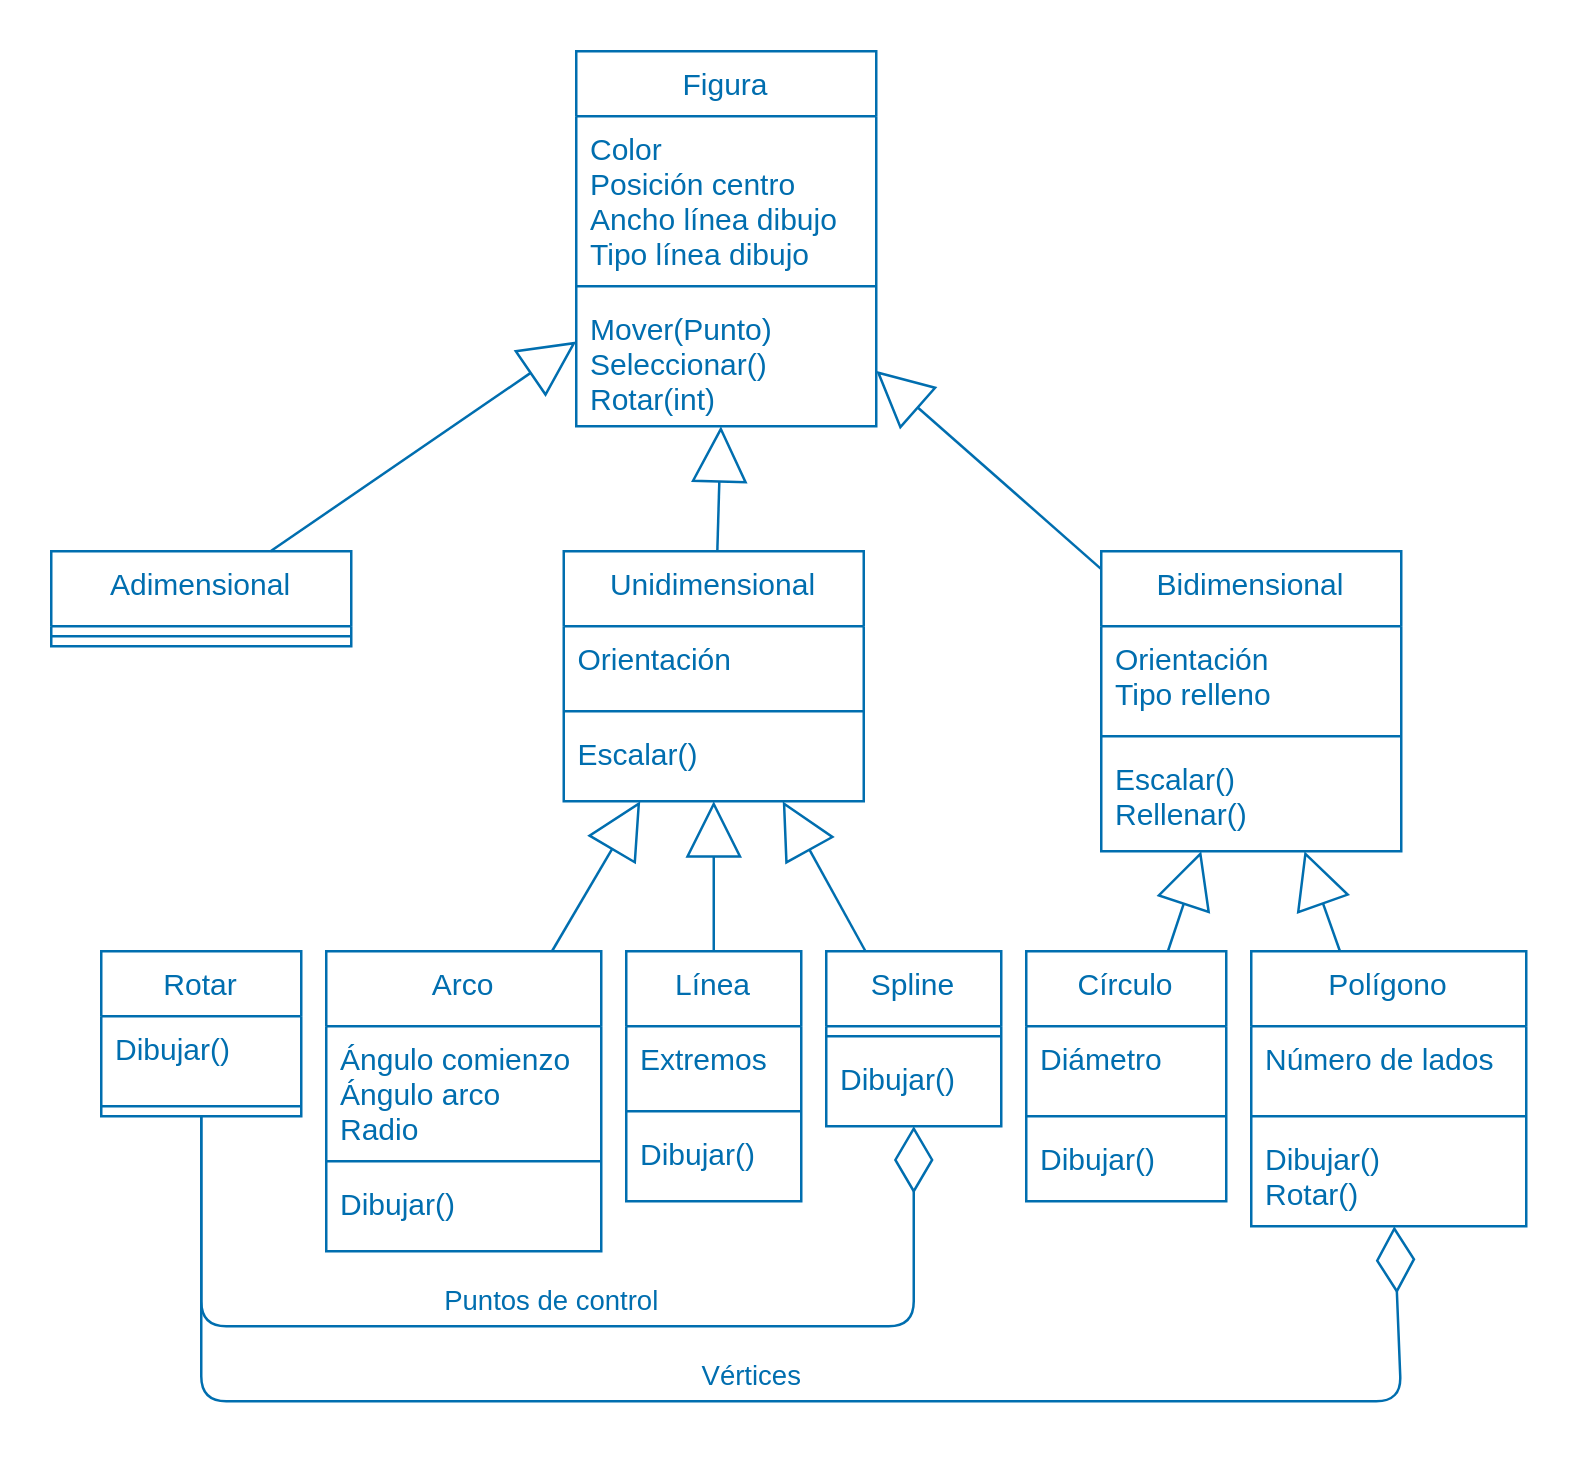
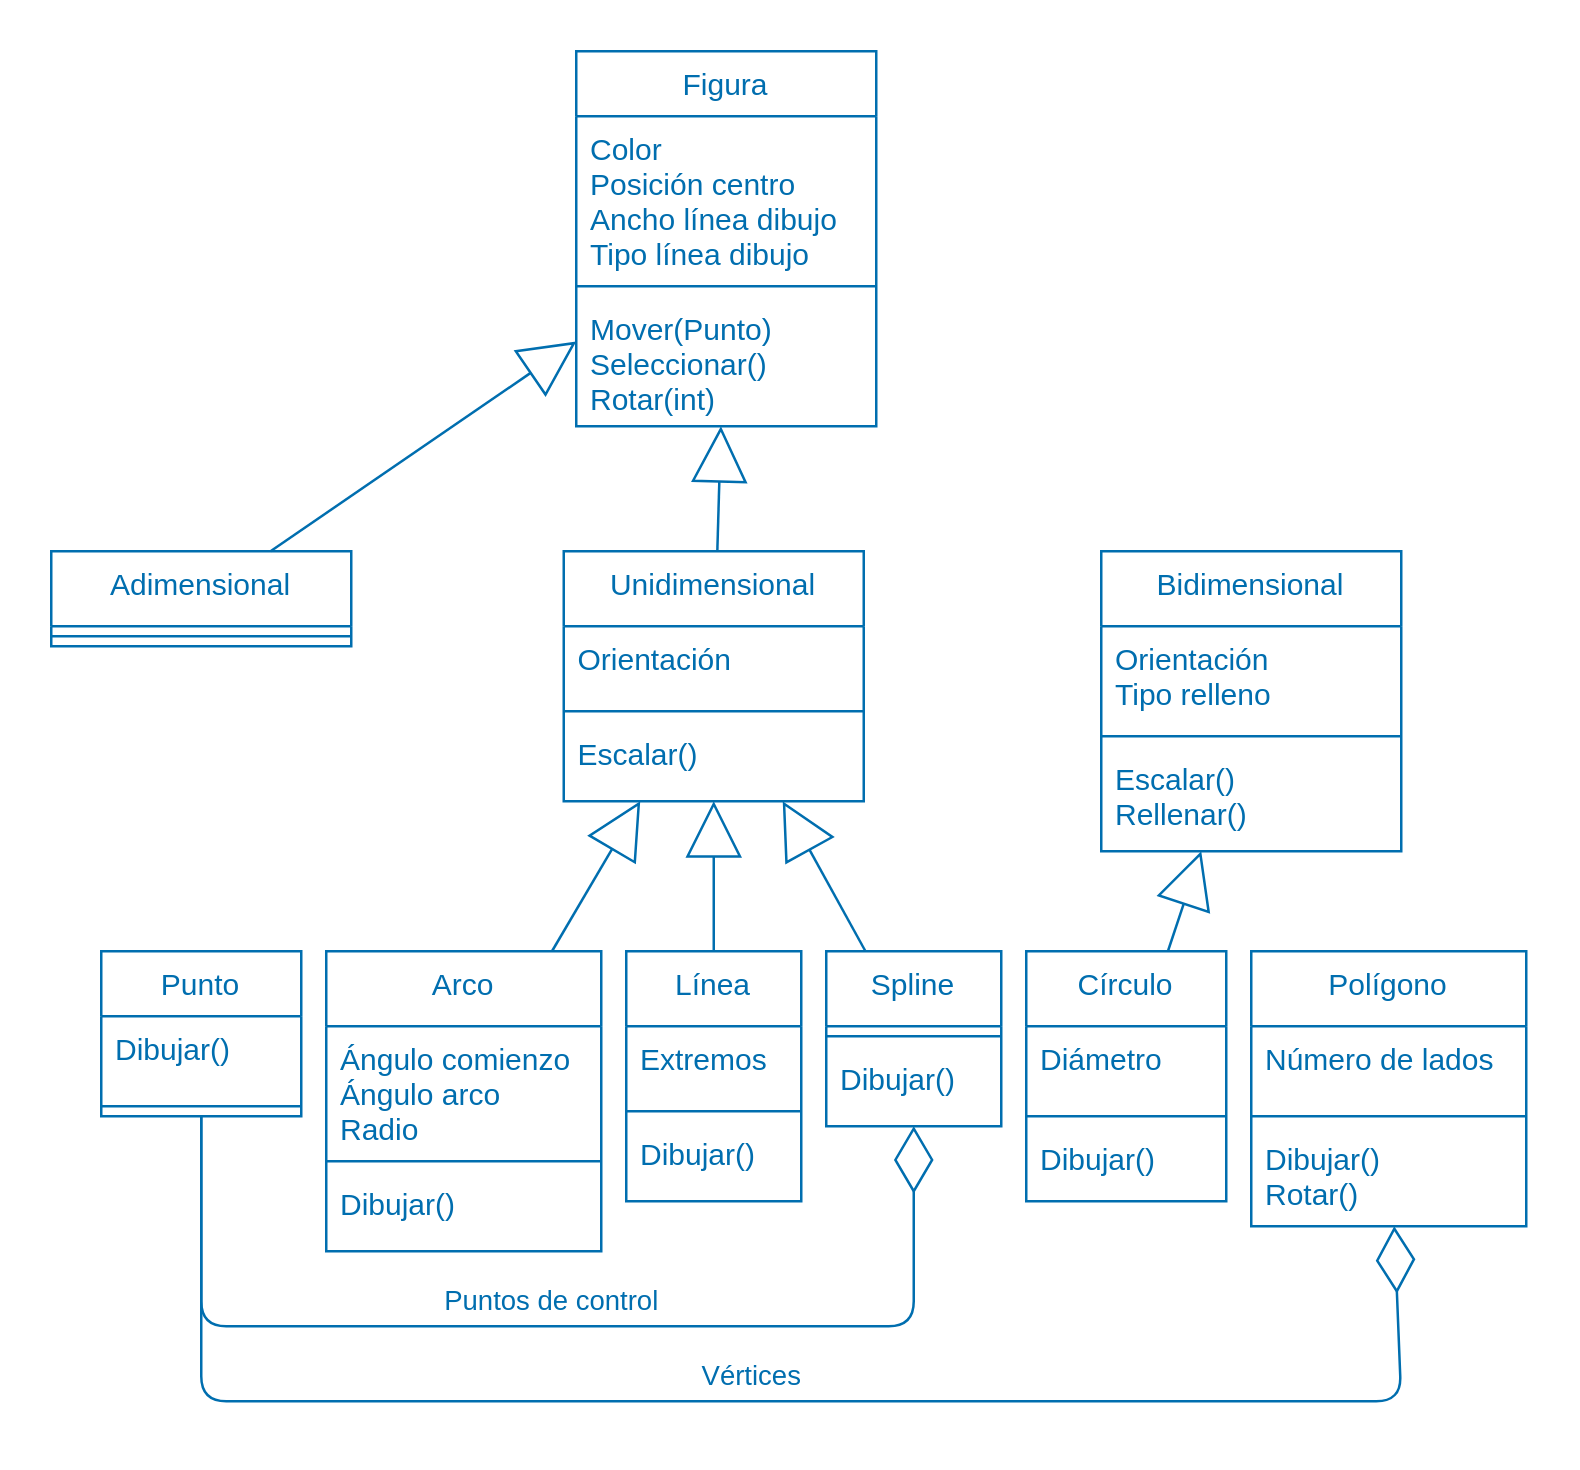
  <mxCell id="0" />
  <mxCell id="1" parent="0" />
  <mxCell id="2" value="Figura" style="swimlane;fontStyle=0;align=center;verticalAlign=top;childLayout=stackLayout;horizontal=1;startSize=26;horizontalStack=0;resizeParent=1;resizeParentMax=0;resizeLast=0;collapsible=1;marginBottom=0;fontColor=#006EAF;strokeColor=#006EAF;fillColor=none;" parent="1" vertex="1"><mxGeometry x="230" y="20" width="120" height="150" as="geometry" /></mxCell>
  <mxCell id="3" value="Color&#10;Posición centro&#10;Ancho línea dibujo&#10;Tipo línea dibujo" style="text;strokeColor=none;fillColor=none;align=left;verticalAlign=top;spacingLeft=4;spacingRight=4;overflow=hidden;rotatable=0;points=[[0,0.5],[1,0.5]];portConstraint=eastwest;fontColor=#006EAF;" parent="2" vertex="1"><mxGeometry y="26" width="120" height="64" as="geometry" /></mxCell>
  <mxCell id="4" value="" style="line;strokeWidth=1;fillColor=none;align=left;verticalAlign=middle;spacingTop=-1;spacingLeft=3;spacingRight=3;rotatable=0;labelPosition=right;points=[];portConstraint=eastwest;strokeColor=inherit;" parent="2" vertex="1"><mxGeometry y="90" width="120" height="8" as="geometry" /></mxCell>
  <mxCell id="5" value="Mover(Punto)&#10;Seleccionar()&#10;Rotar(int)" style="text;strokeColor=none;fillColor=none;align=left;verticalAlign=top;spacingLeft=4;spacingRight=4;overflow=hidden;rotatable=0;points=[[0,0.5],[1,0.5]];portConstraint=eastwest;fontColor=#006EAF;" parent="2" vertex="1"><mxGeometry y="98" width="120" height="52" as="geometry" /></mxCell>
  <mxCell id="6" value="Adimensional" style="swimlane;fontStyle=0;align=center;verticalAlign=top;childLayout=stackLayout;horizontal=1;startSize=30;horizontalStack=0;resizeParent=1;resizeParentMax=0;resizeLast=0;collapsible=1;marginBottom=0;fontColor=#006EAF;strokeColor=#006EAF;fillColor=none;" parent="1" vertex="1"><mxGeometry y="220" width="120" height="38" as="geometry" x="20" /></mxCell>
  <mxCell id="7" value="" style="line;strokeWidth=1;fillColor=none;align=left;verticalAlign=middle;spacingTop=-1;spacingLeft=3;spacingRight=3;rotatable=0;labelPosition=right;points=[];portConstraint=eastwest;strokeColor=inherit;" parent="6" vertex="1"><mxGeometry y="30" width="120" height="8" as="geometry" /></mxCell>
  <mxCell id="8" value="Unidimensional" style="swimlane;fontStyle=0;align=center;verticalAlign=top;childLayout=stackLayout;horizontal=1;startSize=30;horizontalStack=0;resizeParent=1;resizeParentMax=0;resizeLast=0;collapsible=1;marginBottom=0;fontColor=#006EAF;strokeColor=#006EAF;fillColor=none;" parent="1" vertex="1"><mxGeometry x="225" y="220" width="120" height="100" as="geometry" /></mxCell>
  <mxCell id="9" value="Orientación" style="text;strokeColor=none;fillColor=none;align=left;verticalAlign=top;spacingLeft=4;spacingRight=4;overflow=hidden;rotatable=0;points=[[0,0.5],[1,0.5]];portConstraint=eastwest;fontColor=#006EAF;" parent="8" vertex="1"><mxGeometry y="30" width="120" height="30" as="geometry" /></mxCell>
  <mxCell id="10" value="" style="line;strokeWidth=1;fillColor=none;align=left;verticalAlign=middle;spacingTop=-1;spacingLeft=3;spacingRight=3;rotatable=0;labelPosition=right;points=[];portConstraint=eastwest;strokeColor=inherit;" parent="8" vertex="1"><mxGeometry y="60" width="120" height="8" as="geometry" /></mxCell>
  <mxCell id="11" value="Escalar()" style="text;strokeColor=none;fillColor=none;align=left;verticalAlign=top;spacingLeft=4;spacingRight=4;overflow=hidden;rotatable=0;points=[[0,0.5],[1,0.5]];portConstraint=eastwest;fontColor=#006EAF;" parent="8" vertex="1"><mxGeometry y="68" width="120" height="32" as="geometry" /></mxCell>
  <mxCell id="12" value="Bidimensional" style="swimlane;fontStyle=0;align=center;verticalAlign=top;childLayout=stackLayout;horizontal=1;startSize=30;horizontalStack=0;resizeParent=1;resizeParentMax=0;resizeLast=0;collapsible=1;marginBottom=0;fontColor=#006EAF;strokeColor=#006EAF;fillColor=none;" parent="1" vertex="1"><mxGeometry x="440" y="220" width="120" height="120" as="geometry" /></mxCell>
  <mxCell id="13" value="Orientación&#10;Tipo relleno" style="text;strokeColor=none;fillColor=none;align=left;verticalAlign=top;spacingLeft=4;spacingRight=4;overflow=hidden;rotatable=0;points=[[0,0.5],[1,0.5]];portConstraint=eastwest;fontColor=#006EAF;" parent="12" vertex="1"><mxGeometry y="30" width="120" height="40" as="geometry" /></mxCell>
  <mxCell id="14" value="" style="line;strokeWidth=1;fillColor=none;align=left;verticalAlign=middle;spacingTop=-1;spacingLeft=3;spacingRight=3;rotatable=0;labelPosition=right;points=[];portConstraint=eastwest;strokeColor=inherit;" parent="12" vertex="1"><mxGeometry y="70" width="120" height="8" as="geometry" /></mxCell>
  <mxCell id="15" value="Escalar()&#10;Rellenar()" style="text;strokeColor=none;fillColor=none;align=left;verticalAlign=top;spacingLeft=4;spacingRight=4;overflow=hidden;rotatable=0;points=[[0,0.5],[1,0.5]];portConstraint=eastwest;fontColor=#006EAF;" parent="12" vertex="1"><mxGeometry y="78" width="120" height="42" as="geometry" /></mxCell>
- <mxCell id="16" value="Rotar" style="swimlane;fontStyle=0;align=center;verticalAlign=top;childLayout=stackLayout;horizontal=1;startSize=26;horizontalStack=0;resizeParent=1;resizeParentMax=0;resizeLast=0;collapsible=1;marginBottom=0;fontColor=#006EAF;strokeColor=#006EAF;fillColor=none;" parent="1" vertex="1"><mxGeometry x="40" y="380" width="80" height="66" as="geometry" /></mxCell>
+ <mxCell id="16" value="Punto" style="swimlane;fontStyle=0;align=center;verticalAlign=top;childLayout=stackLayout;horizontal=1;startSize=26;horizontalStack=0;resizeParent=1;resizeParentMax=0;resizeLast=0;collapsible=1;marginBottom=0;fontColor=#006EAF;strokeColor=#006EAF;fillColor=none;" parent="1" vertex="1"><mxGeometry x="40" y="380" width="80" height="66" as="geometry" /></mxCell>
  <mxCell id="17" value="Dibujar()" style="text;strokeColor=none;fillColor=none;align=left;verticalAlign=top;spacingLeft=4;spacingRight=4;overflow=hidden;rotatable=0;points=[[0,0.5],[1,0.5]];portConstraint=eastwest;fontColor=#006EAF;" parent="16" vertex="1"><mxGeometry y="26" width="80" height="32" as="geometry" /></mxCell>
  <mxCell id="18" value="" style="line;strokeWidth=1;fillColor=none;align=left;verticalAlign=middle;spacingTop=-1;spacingLeft=3;spacingRight=3;rotatable=0;labelPosition=right;points=[];portConstraint=eastwest;strokeColor=inherit;" parent="16" vertex="1"><mxGeometry y="58" width="80" height="8" as="geometry" /></mxCell>
  <mxCell id="19" value="Arco" style="swimlane;fontStyle=0;align=center;verticalAlign=top;childLayout=stackLayout;horizontal=1;startSize=30;horizontalStack=0;resizeParent=1;resizeParentMax=0;resizeLast=0;collapsible=1;marginBottom=0;fontColor=#006EAF;strokeColor=#006EAF;fillColor=none;" parent="1" vertex="1"><mxGeometry x="130" y="380" width="110" height="120" as="geometry" /></mxCell>
  <mxCell id="20" value="Ángulo comienzo&#10;Ángulo arco&#10;Radio" style="text;strokeColor=none;fillColor=none;align=left;verticalAlign=top;spacingLeft=4;spacingRight=4;overflow=hidden;rotatable=0;points=[[0,0.5],[1,0.5]];portConstraint=eastwest;fontColor=#006EAF;" parent="19" vertex="1"><mxGeometry y="30" width="110" height="50" as="geometry" /></mxCell>
  <mxCell id="21" value="" style="line;strokeWidth=1;fillColor=none;align=left;verticalAlign=middle;spacingTop=-1;spacingLeft=3;spacingRight=3;rotatable=0;labelPosition=right;points=[];portConstraint=eastwest;strokeColor=inherit;" parent="19" vertex="1"><mxGeometry y="80" width="110" height="8" as="geometry" /></mxCell>
  <mxCell id="22" value="Dibujar()" style="text;strokeColor=none;fillColor=none;align=left;verticalAlign=top;spacingLeft=4;spacingRight=4;overflow=hidden;rotatable=0;points=[[0,0.5],[1,0.5]];portConstraint=eastwest;fontColor=#006EAF;" parent="19" vertex="1"><mxGeometry y="88" width="110" height="32" as="geometry" /></mxCell>
  <mxCell id="23" value="Línea" style="swimlane;fontStyle=0;align=center;verticalAlign=top;childLayout=stackLayout;horizontal=1;startSize=30;horizontalStack=0;resizeParent=1;resizeParentMax=0;resizeLast=0;collapsible=1;marginBottom=0;fontColor=#006EAF;strokeColor=#006EAF;fillColor=none;" parent="1" vertex="1"><mxGeometry x="250" y="380" width="70" height="100" as="geometry" /></mxCell>
  <mxCell id="24" value="Extremos" style="text;strokeColor=none;fillColor=none;align=left;verticalAlign=top;spacingLeft=4;spacingRight=4;overflow=hidden;rotatable=0;points=[[0,0.5],[1,0.5]];portConstraint=eastwest;fontColor=#006EAF;" parent="23" vertex="1"><mxGeometry y="30" width="70" height="30" as="geometry" /></mxCell>
  <mxCell id="25" value="" style="line;strokeWidth=1;fillColor=none;align=left;verticalAlign=middle;spacingTop=-1;spacingLeft=3;spacingRight=3;rotatable=0;labelPosition=right;points=[];portConstraint=eastwest;strokeColor=inherit;" parent="23" vertex="1"><mxGeometry y="60" width="70" height="8" as="geometry" /></mxCell>
  <mxCell id="26" value="Dibujar()" style="text;strokeColor=none;fillColor=none;align=left;verticalAlign=top;spacingLeft=4;spacingRight=4;overflow=hidden;rotatable=0;points=[[0,0.5],[1,0.5]];portConstraint=eastwest;fontColor=#006EAF;" parent="23" vertex="1"><mxGeometry y="68" width="70" height="32" as="geometry" /></mxCell>
  <mxCell id="27" value="Spline" style="swimlane;fontStyle=0;align=center;verticalAlign=top;childLayout=stackLayout;horizontal=1;startSize=30;horizontalStack=0;resizeParent=1;resizeParentMax=0;resizeLast=0;collapsible=1;marginBottom=0;fontColor=#006EAF;strokeColor=#006EAF;fillColor=none;" parent="1" vertex="1"><mxGeometry x="330" y="380" width="70" height="70" as="geometry" /></mxCell>
  <mxCell id="28" value="" style="line;strokeWidth=1;fillColor=none;align=left;verticalAlign=middle;spacingTop=-1;spacingLeft=3;spacingRight=3;rotatable=0;labelPosition=right;points=[];portConstraint=eastwest;strokeColor=inherit;" parent="27" vertex="1"><mxGeometry y="30" width="70" height="8" as="geometry" /></mxCell>
  <mxCell id="29" value="Dibujar()" style="text;strokeColor=none;fillColor=none;align=left;verticalAlign=top;spacingLeft=4;spacingRight=4;overflow=hidden;rotatable=0;points=[[0,0.5],[1,0.5]];portConstraint=eastwest;fontColor=#006EAF;" parent="27" vertex="1"><mxGeometry y="38" width="70" height="32" as="geometry" /></mxCell>
  <mxCell id="30" value="Puntos de control" style="endArrow=diamondThin;endFill=0;endSize=24;html=1;fontColor=#006EAF;strokeColor=#006EAF;labelBackgroundColor=none;" parent="1" source="16" target="29" edge="1"><mxGeometry x="-0.002" y="10" width="160" relative="1" as="geometry"><mxPoint x="360" y="540" as="sourcePoint" /><mxPoint x="520" y="540" as="targetPoint" /><Array as="points"><mxPoint x="80" y="530" /><mxPoint x="365" y="530" /></Array><mxPoint as="offset" /></mxGeometry></mxCell>
  <mxCell id="31" value="Círculo" style="swimlane;fontStyle=0;align=center;verticalAlign=top;childLayout=stackLayout;horizontal=1;startSize=30;horizontalStack=0;resizeParent=1;resizeParentMax=0;resizeLast=0;collapsible=1;marginBottom=0;fontColor=#006EAF;strokeColor=#006EAF;fillColor=none;" parent="1" vertex="1"><mxGeometry x="410" y="380" width="80" height="100" as="geometry" /></mxCell>
  <mxCell id="32" value="Diámetro" style="text;strokeColor=none;fillColor=none;align=left;verticalAlign=top;spacingLeft=4;spacingRight=4;overflow=hidden;rotatable=0;points=[[0,0.5],[1,0.5]];portConstraint=eastwest;fontColor=#006EAF;" parent="31" vertex="1"><mxGeometry y="30" width="80" height="32" as="geometry" /></mxCell>
  <mxCell id="33" value="" style="line;strokeWidth=1;fillColor=none;align=left;verticalAlign=middle;spacingTop=-1;spacingLeft=3;spacingRight=3;rotatable=0;labelPosition=right;points=[];portConstraint=eastwest;strokeColor=inherit;" parent="31" vertex="1"><mxGeometry y="62" width="80" height="8" as="geometry" /></mxCell>
  <mxCell id="34" value="Dibujar()" style="text;strokeColor=none;fillColor=none;align=left;verticalAlign=top;spacingLeft=4;spacingRight=4;overflow=hidden;rotatable=0;points=[[0,0.5],[1,0.5]];portConstraint=eastwest;fontColor=#006EAF;" parent="31" vertex="1"><mxGeometry y="70" width="80" height="30" as="geometry" /></mxCell>
  <mxCell id="35" value="Polígono" style="swimlane;fontStyle=0;align=center;verticalAlign=top;childLayout=stackLayout;horizontal=1;startSize=30;horizontalStack=0;resizeParent=1;resizeParentMax=0;resizeLast=0;collapsible=1;marginBottom=0;fontColor=#006EAF;strokeColor=#006EAF;fillColor=none;" parent="1" vertex="1"><mxGeometry x="500" y="380" width="110" height="110" as="geometry" /></mxCell>
  <mxCell id="36" value="Número de lados" style="text;strokeColor=none;fillColor=none;align=left;verticalAlign=top;spacingLeft=4;spacingRight=4;overflow=hidden;rotatable=0;points=[[0,0.5],[1,0.5]];portConstraint=eastwest;fontColor=#006EAF;" parent="35" vertex="1"><mxGeometry y="30" width="110" height="32" as="geometry" /></mxCell>
  <mxCell id="37" value="" style="line;strokeWidth=1;fillColor=none;align=left;verticalAlign=middle;spacingTop=-1;spacingLeft=3;spacingRight=3;rotatable=0;labelPosition=right;points=[];portConstraint=eastwest;strokeColor=inherit;" parent="35" vertex="1"><mxGeometry y="62" width="110" height="8" as="geometry" /></mxCell>
  <mxCell id="38" value="Dibujar()&#10;Rotar()" style="text;strokeColor=none;fillColor=none;align=left;verticalAlign=top;spacingLeft=4;spacingRight=4;overflow=hidden;rotatable=0;points=[[0,0.5],[1,0.5]];portConstraint=eastwest;fontColor=#006EAF;" parent="35" vertex="1"><mxGeometry y="70" width="110" height="40" as="geometry" /></mxCell>
  <mxCell id="39" value="Vértices" style="endArrow=diamondThin;endFill=0;endSize=24;html=1;fontColor=#006EAF;strokeColor=#006EAF;labelBackgroundColor=none;" parent="1" source="16" target="35" edge="1"><mxGeometry x="0.006" y="10" width="160" relative="1" as="geometry"><mxPoint x="90" y="448" as="sourcePoint" /><mxPoint x="400" y="460" as="targetPoint" /><Array as="points"><mxPoint x="80" y="560" /><mxPoint x="560" y="560" /></Array><mxPoint as="offset" /></mxGeometry></mxCell>
  <mxCell id="40" value="" style="endArrow=block;html=1;endFill=0;elbow=vertical;strokeColor=#006EAF;fontColor=#006EAF;strokeWidth=1;endSize=20;" parent="1" source="31" target="12" edge="1"><mxGeometry width="160" relative="1" as="geometry"><mxPoint x="540" y="170" as="sourcePoint" /><mxPoint x="700" y="170" as="targetPoint" /></mxGeometry></mxCell>
- <mxCell id="41" value="" style="endArrow=block;html=1;endFill=0;elbow=vertical;strokeColor=#006EAF;fontColor=#006EAF;strokeWidth=1;endSize=20;" parent="1" source="35" target="12" edge="1"><mxGeometry width="160" relative="1" as="geometry"><mxPoint x="501.667" y="390" as="sourcePoint" /><mxPoint x="519" y="350" as="targetPoint" /></mxGeometry></mxCell>
  <mxCell id="42" value="" style="endArrow=block;html=1;endFill=0;elbow=vertical;strokeColor=#006EAF;fontColor=#006EAF;strokeWidth=1;endSize=20;" parent="1" source="19" target="8" edge="1"><mxGeometry width="160" relative="1" as="geometry"><mxPoint x="93.793" y="390" as="sourcePoint" /><mxPoint x="107.816" y="268" as="targetPoint" /></mxGeometry></mxCell>
  <mxCell id="43" value="" style="endArrow=block;html=1;endFill=0;elbow=vertical;strokeColor=#006EAF;fontColor=#006EAF;strokeWidth=1;endSize=20;" parent="1" source="23" target="8" edge="1"><mxGeometry width="160" relative="1" as="geometry"><mxPoint x="250" y="396.571" as="sourcePoint" /><mxPoint x="318.529" y="330" as="targetPoint" /></mxGeometry></mxCell>
  <mxCell id="44" value="" style="endArrow=block;html=1;endFill=0;elbow=vertical;strokeColor=#006EAF;fontColor=#006EAF;strokeWidth=1;endSize=20;" parent="1" source="27" target="8" edge="1"><mxGeometry width="160" relative="1" as="geometry"><mxPoint x="318.438" y="390" as="sourcePoint" /><mxPoint x="346.562" y="330" as="targetPoint" /></mxGeometry></mxCell>
  <mxCell id="45" value="" style="endArrow=block;html=1;endFill=0;elbow=vertical;strokeColor=#006EAF;fontColor=#006EAF;strokeWidth=1;endSize=20;" parent="1" source="6" target="2" edge="1"><mxGeometry width="160" relative="1" as="geometry"><mxPoint x="93.793" y="390" as="sourcePoint" /><mxPoint x="107.816" y="268" as="targetPoint" /></mxGeometry></mxCell>
  <mxCell id="46" value="" style="endArrow=block;html=1;endFill=0;elbow=vertical;strokeColor=#006EAF;fontColor=#006EAF;strokeWidth=1;endSize=20;" parent="1" source="8" target="2" edge="1"><mxGeometry width="160" relative="1" as="geometry"><mxPoint x="136.389" y="230" as="sourcePoint" /><mxPoint x="250" y="148.2" as="targetPoint" /></mxGeometry></mxCell>
- <mxCell id="47" value="" style="endArrow=block;html=1;endFill=0;elbow=vertical;strokeColor=#006EAF;fontColor=#006EAF;strokeWidth=1;endSize=20;" parent="1" source="12" target="2" edge="1"><mxGeometry width="160" relative="1" as="geometry"><mxPoint x="299.286" y="230" as="sourcePoint" /><mxPoint x="303.571" y="180" as="targetPoint" /></mxGeometry></mxCell>
